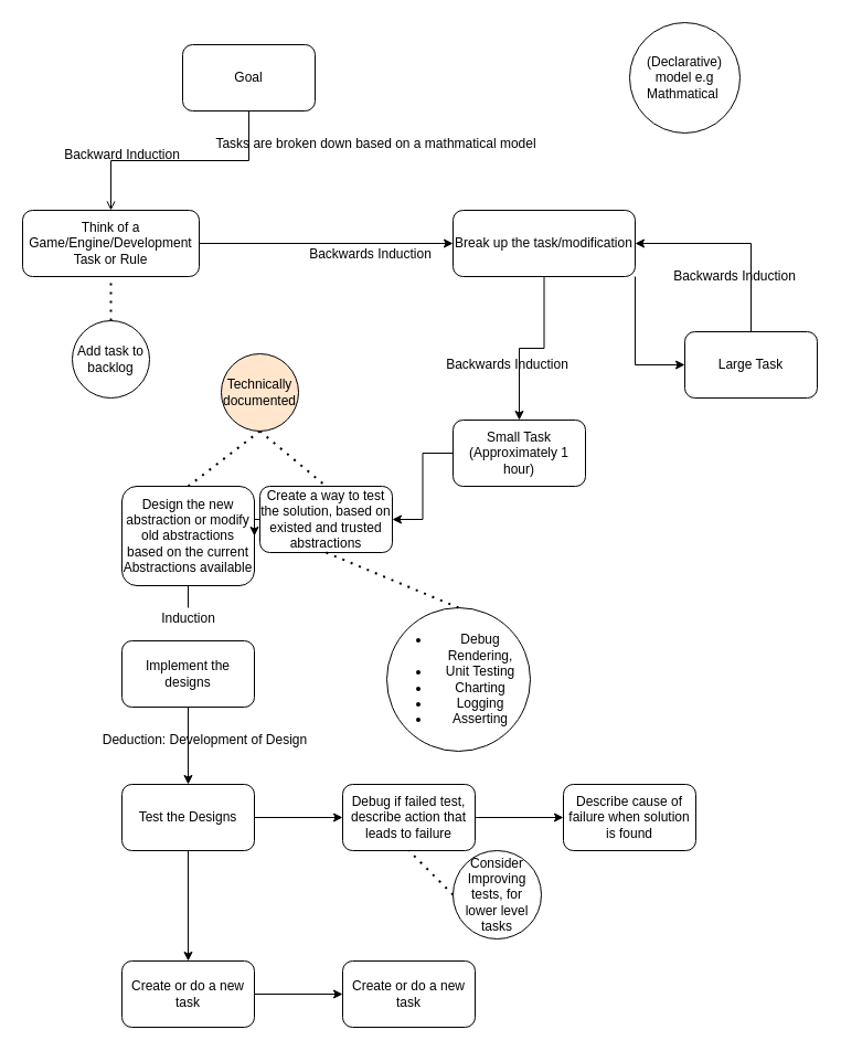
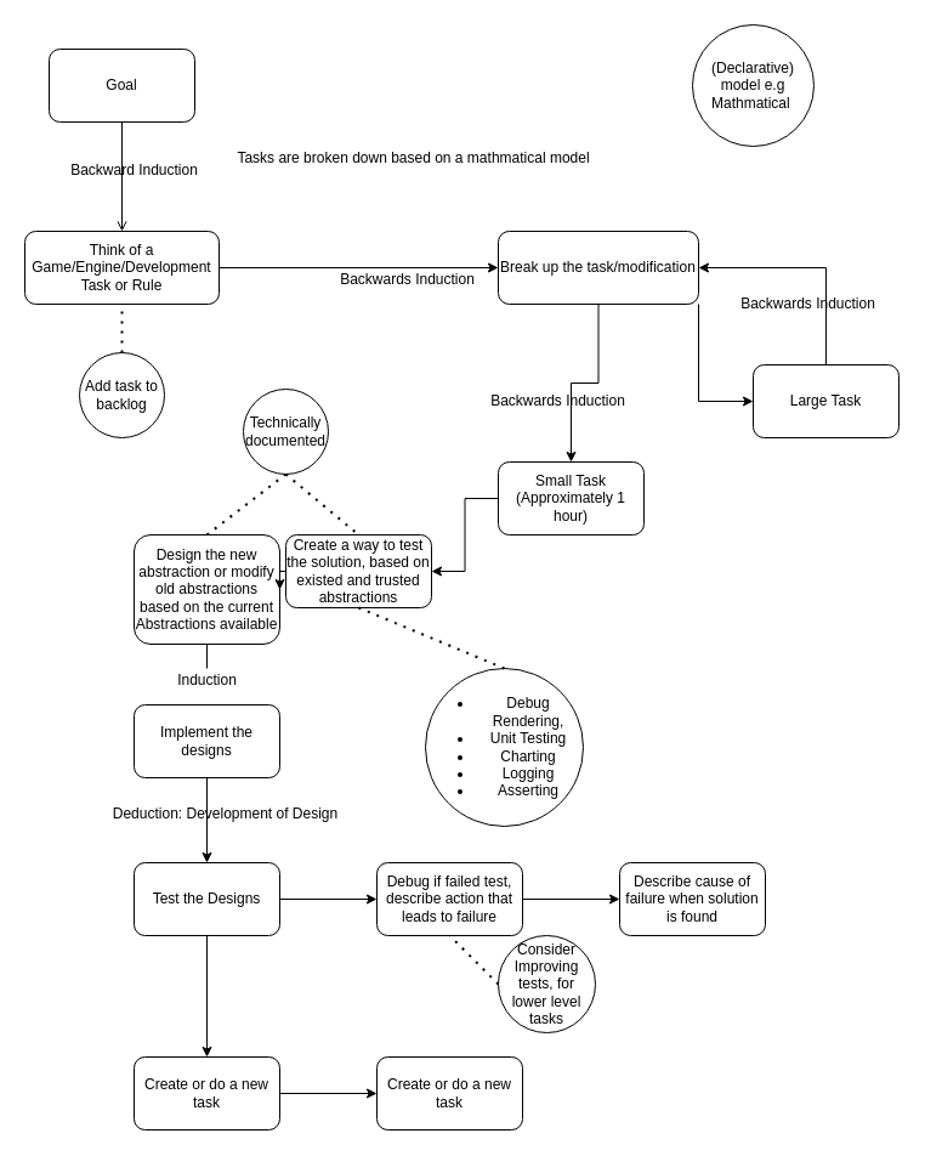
  <mxCell id="0" />
  <mxCell id="1" parent="0" />
  <mxCell id="2" style="edgeStyle=orthogonalEdgeStyle;rounded=0;orthogonalLoop=1;jettySize=auto;html=1;exitX=0.5;exitY=1;exitDx=0;exitDy=0;endArrow=open;" parent="1" source="3" target="5" edge="1"><mxGeometry relative="1" as="geometry" /></mxCell>
- <mxCell id="3" value="Goal" style="rounded=1;whiteSpace=wrap;html=1;" parent="1" vertex="1"><mxGeometry x="165" y="40" width="120" height="60" as="geometry" /></mxCell>
+ <mxCell id="3" value="Goal" style="rounded=1;whiteSpace=wrap;html=1;" parent="1" vertex="1"><mxGeometry x="40" y="40" width="120" height="60" as="geometry" /></mxCell>
  <mxCell id="4" style="edgeStyle=orthogonalEdgeStyle;rounded=0;orthogonalLoop=1;jettySize=auto;html=1;exitX=1;exitY=0.5;exitDx=0;exitDy=0;entryX=0;entryY=0.5;entryDx=0;entryDy=0;" parent="1" source="5" target="8" edge="1"><mxGeometry relative="1" as="geometry" /></mxCell>
  <mxCell id="5" value="Think of a Game/Engine/Development Task or Rule" style="rounded=1;whiteSpace=wrap;html=1;" parent="1" vertex="1"><mxGeometry x="20" y="190" width="160" height="60" as="geometry" /></mxCell>
  <mxCell id="6" style="edgeStyle=orthogonalEdgeStyle;rounded=0;orthogonalLoop=1;jettySize=auto;html=1;exitX=1;exitY=1;exitDx=0;exitDy=0;entryX=0;entryY=0.5;entryDx=0;entryDy=0;" parent="1" source="8" target="12" edge="1"><mxGeometry relative="1" as="geometry" /></mxCell>
  <mxCell id="7" style="edgeStyle=orthogonalEdgeStyle;rounded=0;orthogonalLoop=1;jettySize=auto;html=1;exitX=0.5;exitY=1;exitDx=0;exitDy=0;" parent="1" source="8" target="14" edge="1"><mxGeometry relative="1" as="geometry" /></mxCell>
  <mxCell id="8" value="Break up the task/modification" style="rounded=1;whiteSpace=wrap;html=1;" parent="1" vertex="1"><mxGeometry x="410" y="190" width="165" height="60" as="geometry" /></mxCell>
  <mxCell id="9" value="Backward Induction" style="text;html=1;align=center;verticalAlign=middle;resizable=0;points=[];autosize=1;strokeColor=none;fillColor=none;" parent="1" vertex="1"><mxGeometry x="50" y="130" width="120" height="20" as="geometry" /></mxCell>
  <mxCell id="10" value="Backwards Induction" style="text;html=1;align=center;verticalAlign=middle;resizable=0;points=[];autosize=1;strokeColor=none;fillColor=none;" parent="1" vertex="1"><mxGeometry x="270" y="220" width="130" height="20" as="geometry" /></mxCell>
  <mxCell id="11" style="edgeStyle=orthogonalEdgeStyle;rounded=0;orthogonalLoop=1;jettySize=auto;html=1;exitX=0.5;exitY=0;exitDx=0;exitDy=0;entryX=1;entryY=0.5;entryDx=0;entryDy=0;" parent="1" source="12" target="8" edge="1"><mxGeometry relative="1" as="geometry" /></mxCell>
  <mxCell id="12" value="Large Task" style="rounded=1;whiteSpace=wrap;html=1;" parent="1" vertex="1"><mxGeometry x="620" y="300" width="120" height="60" as="geometry" /></mxCell>
  <mxCell id="13" value="" style="edgeStyle=orthogonalEdgeStyle;rounded=0;orthogonalLoop=1;jettySize=auto;html=1;entryX=1;entryY=0.5;entryDx=0;entryDy=0;" parent="1" source="14" target="20" edge="1"><mxGeometry relative="1" as="geometry" /></mxCell>
  <mxCell id="14" value="Small Task (Approximately 1 hour)" style="rounded=1;whiteSpace=wrap;html=1;" parent="1" vertex="1"><mxGeometry x="410" y="380" width="120" height="60" as="geometry" /></mxCell>
  <mxCell id="15" value="Backwards Induction" style="text;html=1;align=center;verticalAlign=middle;resizable=0;points=[];autosize=1;strokeColor=none;fillColor=none;" parent="1" vertex="1"><mxGeometry x="394" y="320" width="130" height="20" as="geometry" /></mxCell>
  <mxCell id="16" value="Backwards Induction" style="text;html=1;align=center;verticalAlign=middle;resizable=0;points=[];autosize=1;strokeColor=none;fillColor=none;" parent="1" vertex="1"><mxGeometry x="600" y="240" width="130" height="20" as="geometry" /></mxCell>
  <mxCell id="17" value="(Declarative)&lt;br&gt;model e.g Mathmatical&amp;nbsp;" style="ellipse;whiteSpace=wrap;html=1;aspect=fixed;" parent="1" vertex="1"><mxGeometry x="570" y="20" width="100" height="100" as="geometry" /></mxCell>
  <mxCell id="18" value="Design the new abstraction or modify old abstractions based on the current Abstractions available" style="rounded=1;whiteSpace=wrap;html=1;" parent="1" vertex="1"><mxGeometry x="110" y="440" width="120" height="90" as="geometry" /></mxCell>
  <mxCell id="19" style="edgeStyle=orthogonalEdgeStyle;rounded=0;orthogonalLoop=1;jettySize=auto;html=1;exitX=0;exitY=0.5;exitDx=0;exitDy=0;entryX=1;entryY=0.5;entryDx=0;entryDy=0;" parent="1" source="20" target="18" edge="1"><mxGeometry relative="1" as="geometry" /></mxCell>
  <mxCell id="20" value="Create a way to test the solution, based on existed and trusted abstractions" style="rounded=1;whiteSpace=wrap;html=1;" parent="1" vertex="1"><mxGeometry x="235" y="440" width="120" height="60" as="geometry" /></mxCell>
  <mxCell id="21" value="Tasks are broken down based on a mathmatical model" style="text;html=1;align=center;verticalAlign=middle;resizable=0;points=[];autosize=1;strokeColor=none;fillColor=none;" parent="1" vertex="1"><mxGeometry x="185" y="120" width="310" height="20" as="geometry" /></mxCell>
  <mxCell id="22" value="&lt;ul&gt;&lt;li&gt;Debug Rendering,&lt;/li&gt;&lt;li&gt;Unit Testing&lt;/li&gt;&lt;li&gt;Charting&lt;/li&gt;&lt;li&gt;Logging&lt;/li&gt;&lt;li&gt;Asserting&lt;/li&gt;&lt;/ul&gt;" style="ellipse;whiteSpace=wrap;html=1;aspect=fixed;" parent="1" vertex="1"><mxGeometry x="350" y="550" width="130" height="130" as="geometry" /></mxCell>
  <mxCell id="23" value="" style="endArrow=none;dashed=1;html=1;dashPattern=1 3;strokeWidth=2;rounded=0;entryX=0.5;entryY=1;entryDx=0;entryDy=0;exitX=0.5;exitY=0;exitDx=0;exitDy=0;" parent="1" source="22" target="20" edge="1"><mxGeometry width="50" height="50" relative="1" as="geometry"><mxPoint x="330" y="660" as="sourcePoint" /><mxPoint x="380" y="610" as="targetPoint" /></mxGeometry></mxCell>
  <mxCell id="24" style="edgeStyle=orthogonalEdgeStyle;rounded=0;orthogonalLoop=1;jettySize=auto;html=1;exitX=0.5;exitY=1;exitDx=0;exitDy=0;entryX=0.5;entryY=0;entryDx=0;entryDy=0;" parent="1" source="25" target="28" edge="1"><mxGeometry relative="1" as="geometry" /></mxCell>
  <mxCell id="25" value="Implement the designs" style="rounded=1;whiteSpace=wrap;html=1;" parent="1" vertex="1"><mxGeometry x="110" y="580" width="120" height="60" as="geometry" /></mxCell>
  <mxCell id="26" value="" style="edgeStyle=orthogonalEdgeStyle;rounded=0;orthogonalLoop=1;jettySize=auto;html=1;" parent="1" source="28" target="38" edge="1"><mxGeometry relative="1" as="geometry" /></mxCell>
  <mxCell id="27" value="" style="edgeStyle=orthogonalEdgeStyle;rounded=0;orthogonalLoop=1;jettySize=auto;html=1;" parent="1" source="28" target="40" edge="1"><mxGeometry relative="1" as="geometry" /></mxCell>
  <mxCell id="28" value="Test the Designs" style="rounded=1;whiteSpace=wrap;html=1;" parent="1" vertex="1"><mxGeometry x="110" y="710" width="120" height="60" as="geometry" /></mxCell>
  <mxCell id="29" value="Deduction: Development of Design" style="text;html=1;align=center;verticalAlign=middle;resizable=0;points=[];autosize=1;strokeColor=none;fillColor=none;" parent="1" vertex="1"><mxGeometry x="90" y="660" width="190" height="20" as="geometry" /></mxCell>
  <mxCell id="30" value="Add task to backlog" style="ellipse;whiteSpace=wrap;html=1;aspect=fixed;" parent="1" vertex="1"><mxGeometry x="65" y="290" width="70" height="70" as="geometry" /></mxCell>
  <mxCell id="31" value="" style="endArrow=none;dashed=1;html=1;dashPattern=1 3;strokeWidth=2;rounded=0;entryX=0.5;entryY=1;entryDx=0;entryDy=0;" parent="1" source="30" target="5" edge="1"><mxGeometry width="50" height="50" relative="1" as="geometry"><mxPoint x="350" y="420" as="sourcePoint" /><mxPoint x="100" y="260" as="targetPoint" /></mxGeometry></mxCell>
- <mxCell id="32" value="Technically documented" style="ellipse;whiteSpace=wrap;html=1;aspect=fixed;fillColor=#ffe6cc;" parent="1" vertex="1"><mxGeometry x="200" y="320" width="70" height="70" as="geometry" /></mxCell>
+ <mxCell id="32" value="Technically documented" style="ellipse;whiteSpace=wrap;html=1;aspect=fixed;" parent="1" vertex="1"><mxGeometry x="200" y="320" width="70" height="70" as="geometry" /></mxCell>
  <mxCell id="33" value="" style="endArrow=none;dashed=1;html=1;dashPattern=1 3;strokeWidth=2;rounded=0;exitX=0.5;exitY=1;exitDx=0;exitDy=0;entryX=0.5;entryY=0;entryDx=0;entryDy=0;" parent="1" source="32" target="20" edge="1"><mxGeometry width="50" height="50" relative="1" as="geometry"><mxPoint x="350" y="420" as="sourcePoint" /><mxPoint x="400" y="370" as="targetPoint" /></mxGeometry></mxCell>
  <mxCell id="34" value="" style="endArrow=none;dashed=1;html=1;dashPattern=1 3;strokeWidth=2;rounded=0;exitX=0.5;exitY=1;exitDx=0;exitDy=0;entryX=0.5;entryY=0;entryDx=0;entryDy=0;" parent="1" source="32" target="18" edge="1"><mxGeometry width="50" height="50" relative="1" as="geometry"><mxPoint x="255" y="390" as="sourcePoint" /><mxPoint x="310" y="465" as="targetPoint" /></mxGeometry></mxCell>
  <mxCell id="35" value="Induction" style="text;html=1;align=center;verticalAlign=middle;resizable=0;points=[];autosize=1;strokeColor=none;fillColor=none;" parent="1" vertex="1"><mxGeometry x="140" y="550" width="60" height="20" as="geometry" /></mxCell>
  <mxCell id="36" value="" style="edgeStyle=orthogonalEdgeStyle;rounded=0;orthogonalLoop=1;jettySize=auto;html=1;exitX=0.5;exitY=1;exitDx=0;exitDy=0;entryX=0.5;entryY=0;entryDx=0;entryDy=0;endArrow=none;" parent="1" source="18" target="35" edge="1"><mxGeometry relative="1" as="geometry"><mxPoint x="170" y="530" as="sourcePoint" /><mxPoint x="170" y="580" as="targetPoint" /></mxGeometry></mxCell>
  <mxCell id="37" value="" style="edgeStyle=orthogonalEdgeStyle;rounded=0;orthogonalLoop=1;jettySize=auto;html=1;" parent="1" source="38" target="41" edge="1"><mxGeometry relative="1" as="geometry" /></mxCell>
  <mxCell id="38" value="Debug if failed test, describe action that leads to failure" style="rounded=1;whiteSpace=wrap;html=1;" parent="1" vertex="1"><mxGeometry x="310" y="710" width="120" height="60" as="geometry" /></mxCell>
  <mxCell id="39" style="edgeStyle=orthogonalEdgeStyle;rounded=0;orthogonalLoop=1;jettySize=auto;html=1;exitX=1;exitY=0.5;exitDx=0;exitDy=0;entryX=0;entryY=0.5;entryDx=0;entryDy=0;" parent="1" source="40" target="42" edge="1"><mxGeometry relative="1" as="geometry" /></mxCell>
  <mxCell id="40" value="Create or do a new task" style="rounded=1;whiteSpace=wrap;html=1;" parent="1" vertex="1"><mxGeometry x="110" y="870" width="120" height="60" as="geometry" /></mxCell>
  <mxCell id="41" value="Describe cause of failure when solution is found" style="rounded=1;whiteSpace=wrap;html=1;" parent="1" vertex="1"><mxGeometry x="510" y="710" width="120" height="60" as="geometry" /></mxCell>
  <mxCell id="42" value="Create or do a new task" style="rounded=1;whiteSpace=wrap;html=1;" parent="1" vertex="1"><mxGeometry x="310" y="870" width="120" height="60" as="geometry" /></mxCell>
  <mxCell id="43" value="Consider Improving tests, for lower level tasks" style="ellipse;whiteSpace=wrap;html=1;aspect=fixed;" parent="1" vertex="1"><mxGeometry x="410" y="770" width="80" height="80" as="geometry" /></mxCell>
  <mxCell id="44" value="" style="endArrow=none;dashed=1;html=1;dashPattern=1 3;strokeWidth=2;rounded=0;entryX=0.5;entryY=1;entryDx=0;entryDy=0;exitX=0;exitY=0.5;exitDx=0;exitDy=0;" parent="1" source="43" target="38" edge="1"><mxGeometry width="50" height="50" relative="1" as="geometry"><mxPoint x="350" y="860" as="sourcePoint" /><mxPoint x="400" y="810" as="targetPoint" /></mxGeometry></mxCell>
